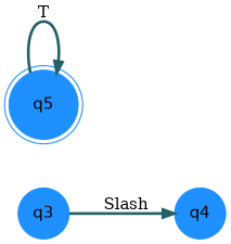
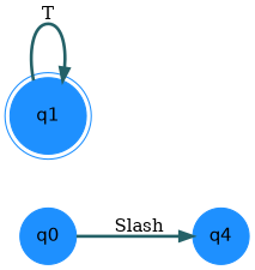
  digraph {
    nodesep=0.6
    rankdir=LR
    node [color=dodgerblue fontname=helvetica shape=circle style=filled]
    edge [color="#246167" penwidth=2.5]
-   n1 [label=q3]
+   n1 [label=q0]
    n2 [label=q4]
-   n3 [label=q5 shape=doublecircle]
+   n3 [label=q1 shape=doublecircle]
    n1 -> n2 [label=" Slash\ "]
    n3 -> n3 [label=" T "]
  }
